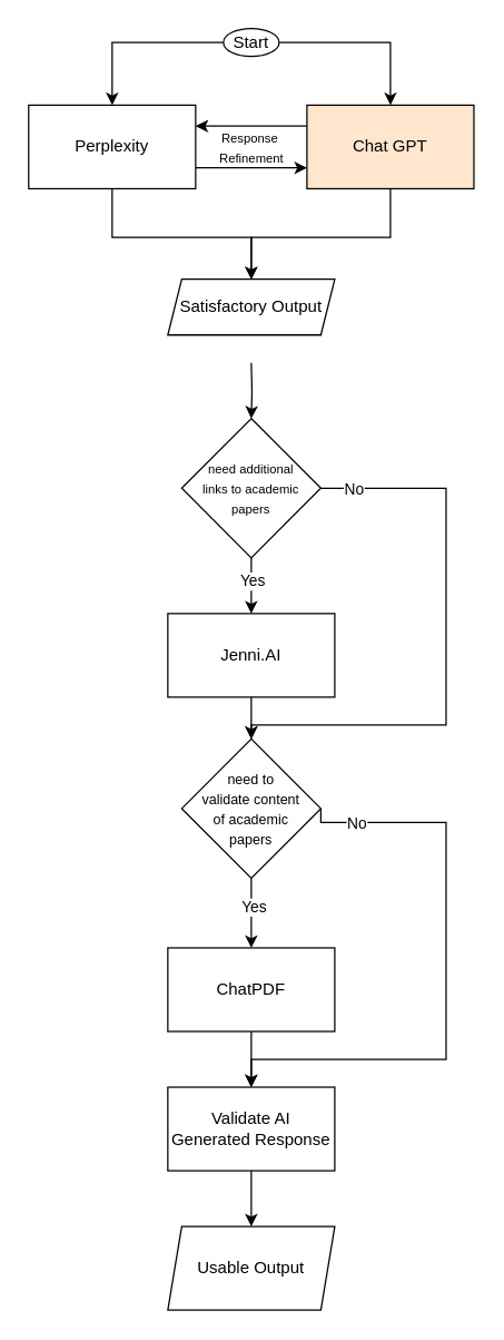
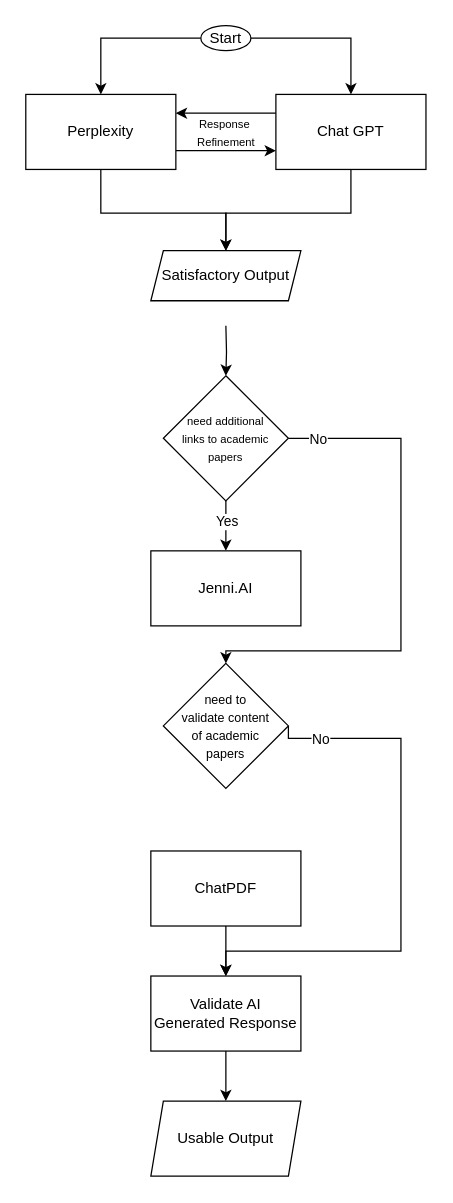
  <mxCell id="0" />
  <mxCell id="1" parent="0" />
  <mxCell id="2" value="" style="group" parent="1" vertex="1" connectable="0"><mxGeometry width="320" height="860" as="geometry" x="20" y="20" /></mxCell>
  <mxCell id="3" style="edgeStyle=orthogonalEdgeStyle;rounded=0;orthogonalLoop=1;jettySize=auto;html=1;entryX=0.5;entryY=0;entryDx=0;entryDy=0;" parent="2" target="22" edge="1"><mxGeometry relative="1" as="geometry"><mxPoint x="160" y="240" as="sourcePoint" /></mxGeometry></mxCell>
  <mxCell id="4" style="edgeStyle=orthogonalEdgeStyle;rounded=0;orthogonalLoop=1;jettySize=auto;html=1;entryX=0.5;entryY=0;entryDx=0;entryDy=0;" parent="2" source="6" target="9" edge="1"><mxGeometry relative="1" as="geometry" /></mxCell>
  <mxCell id="5" style="edgeStyle=orthogonalEdgeStyle;rounded=0;orthogonalLoop=1;jettySize=auto;html=1;" parent="2" source="6" target="11" edge="1"><mxGeometry relative="1" as="geometry" /></mxCell>
  <mxCell id="6" value="Start" style="ellipse;whiteSpace=wrap;html=1;" parent="2" vertex="1"><mxGeometry x="140" width="40" height="20" as="geometry" /></mxCell>
  <mxCell id="7" value="" style="group" parent="2" vertex="1" connectable="0"><mxGeometry y="55" width="320" height="60" as="geometry" /></mxCell>
  <mxCell id="8" style="edgeStyle=orthogonalEdgeStyle;rounded=0;orthogonalLoop=1;jettySize=auto;html=1;entryX=1;entryY=0.25;entryDx=0;entryDy=0;exitX=0;exitY=0.25;exitDx=0;exitDy=0;" parent="7" source="9" target="11" edge="1"><mxGeometry relative="1" as="geometry"><mxPoint x="180" y="-5" as="sourcePoint" /><Array as="points"><mxPoint x="180" y="15" /><mxPoint x="180" y="15" /></Array></mxGeometry></mxCell>
- <mxCell id="9" value="Chat GPT" style="whiteSpace=wrap;html=1;fillColor=#ffe6cc;" parent="7" vertex="1"><mxGeometry x="200" width="120" height="60" as="geometry" /></mxCell>
+ <mxCell id="9" value="Chat GPT" style="whiteSpace=wrap;html=1;" parent="7" vertex="1"><mxGeometry x="200" width="120" height="60" as="geometry" /></mxCell>
  <mxCell id="10" style="edgeStyle=orthogonalEdgeStyle;rounded=0;orthogonalLoop=1;jettySize=auto;html=1;exitX=1;exitY=0.75;exitDx=0;exitDy=0;entryX=0;entryY=0.75;entryDx=0;entryDy=0;" parent="7" source="11" target="9" edge="1"><mxGeometry relative="1" as="geometry"><mxPoint x="190" y="75" as="targetPoint" /><Array as="points"><mxPoint x="130" y="45" /><mxPoint x="130" y="45" /></Array></mxGeometry></mxCell>
  <mxCell id="11" value="Perplexity" style="whiteSpace=wrap;html=1;" parent="7" vertex="1"><mxGeometry width="120" height="60" as="geometry" /></mxCell>
  <mxCell id="12" value="&lt;font style=&quot;font-size: 9px;&quot;&gt;Response&amp;nbsp;&lt;/font&gt;&lt;div&gt;&lt;font style=&quot;font-size: 9px;&quot;&gt;Refinement&lt;/font&gt;&lt;/div&gt;" style="text;html=1;align=center;verticalAlign=middle;resizable=0;points=[];autosize=1;strokeColor=none;fillColor=none;rotation=0;" parent="7" vertex="1"><mxGeometry x="125" y="10" width="70" height="40" as="geometry" /></mxCell>
- <mxCell id="13" style="edgeStyle=orthogonalEdgeStyle;rounded=0;orthogonalLoop=1;jettySize=auto;html=1;entryX=0.5;entryY=0;entryDx=0;entryDy=0;" parent="2" source="17" target="29" edge="1"><mxGeometry relative="1" as="geometry" /></mxCell>
- <mxCell id="14" value="Yes" style="edgeLabel;html=1;align=center;verticalAlign=middle;resizable=0;points=[];" parent="13" vertex="1" connectable="0"><mxGeometry x="-0.22" y="1" relative="1" as="geometry"><mxPoint as="offset" /></mxGeometry></mxCell>
  <mxCell id="15" style="edgeStyle=orthogonalEdgeStyle;rounded=0;orthogonalLoop=1;jettySize=auto;html=1;entryX=0.5;entryY=0;entryDx=0;entryDy=0;exitX=1;exitY=0.5;exitDx=0;exitDy=0;" parent="2" source="17" target="30" edge="1"><mxGeometry relative="1" as="geometry"><mxPoint x="360" y="750" as="targetPoint" /><Array as="points"><mxPoint x="300" y="570" /><mxPoint x="300" y="740" /><mxPoint x="160" y="740" /></Array></mxGeometry></mxCell>
  <mxCell id="16" value="No" style="edgeLabel;html=1;align=center;verticalAlign=middle;resizable=0;points=[];" parent="15" vertex="1" connectable="0"><mxGeometry x="-0.894" y="-2" relative="1" as="geometry"><mxPoint x="12" y="-2" as="offset" /></mxGeometry></mxCell>
  <mxCell id="17" value="&lt;span style=&quot;font-size: 10px;&quot;&gt;need to&lt;/span&gt;&lt;div&gt;&lt;span style=&quot;font-size: 10px;&quot;&gt;validate content&lt;/span&gt;&lt;/div&gt;&lt;div&gt;&lt;span style=&quot;font-size: 10px;&quot;&gt;of academic&lt;/span&gt;&lt;/div&gt;&lt;div&gt;&lt;span style=&quot;font-size: 10px;&quot;&gt;papers&lt;/span&gt;&lt;/div&gt;" style="rhombus;whiteSpace=wrap;html=1;" parent="2" vertex="1"><mxGeometry x="110" y="510" width="100" height="100" as="geometry" /></mxCell>
  <mxCell id="18" style="edgeStyle=orthogonalEdgeStyle;rounded=0;orthogonalLoop=1;jettySize=auto;html=1;entryX=0.5;entryY=0;entryDx=0;entryDy=0;" parent="2" source="22" target="24" edge="1"><mxGeometry relative="1" as="geometry" /></mxCell>
  <mxCell id="19" value="Yes" style="edgeLabel;html=1;align=center;verticalAlign=middle;resizable=0;points=[];" parent="18" vertex="1" connectable="0"><mxGeometry x="-0.2" relative="1" as="geometry"><mxPoint as="offset" /></mxGeometry></mxCell>
  <mxCell id="20" style="edgeStyle=orthogonalEdgeStyle;rounded=0;orthogonalLoop=1;jettySize=auto;html=1;entryX=0.5;entryY=0;entryDx=0;entryDy=0;exitX=1;exitY=0.5;exitDx=0;exitDy=0;" parent="2" source="22" target="17" edge="1"><mxGeometry relative="1" as="geometry"><mxPoint x="360" y="750" as="targetPoint" /><Array as="points"><mxPoint x="300" y="330" /><mxPoint x="300" y="500" /><mxPoint x="160" y="500" /></Array></mxGeometry></mxCell>
  <mxCell id="21" value="No" style="edgeLabel;html=1;align=center;verticalAlign=middle;resizable=0;points=[];" parent="20" vertex="1" connectable="0"><mxGeometry x="-0.917" relative="1" as="geometry"><mxPoint x="6" as="offset" /></mxGeometry></mxCell>
  <mxCell id="22" value="&lt;font style=&quot;font-size: 9px;&quot;&gt;need additional&lt;/font&gt;&lt;div&gt;&lt;font style=&quot;font-size: 9px;&quot;&gt;links to academic papers&lt;/font&gt;&lt;/div&gt;" style="rhombus;whiteSpace=wrap;html=1;" parent="2" vertex="1"><mxGeometry x="110" y="280" width="100" height="100" as="geometry" /></mxCell>
- <mxCell id="23" style="edgeStyle=orthogonalEdgeStyle;rounded=0;orthogonalLoop=1;jettySize=auto;html=1;entryX=0.5;entryY=0;entryDx=0;entryDy=0;" parent="2" source="24" target="17" edge="1"><mxGeometry relative="1" as="geometry" /></mxCell>
  <mxCell id="24" value="Jenni.AI" style="whiteSpace=wrap;html=1;" parent="2" vertex="1"><mxGeometry x="100" y="420" width="120" height="60" as="geometry" /></mxCell>
  <mxCell id="25" value="Satisfactory Output" style="shape=parallelogram;perimeter=parallelogramPerimeter;whiteSpace=wrap;html=1;fixedSize=1;size=10;" parent="2" vertex="1"><mxGeometry x="100" y="180" width="120" height="40" as="geometry" /></mxCell>
  <mxCell id="26" style="edgeStyle=orthogonalEdgeStyle;rounded=0;orthogonalLoop=1;jettySize=auto;html=1;entryX=0.5;entryY=0;entryDx=0;entryDy=0;" parent="2" source="9" target="25" edge="1"><mxGeometry relative="1" as="geometry"><Array as="points"><mxPoint x="260" y="150" /><mxPoint x="160" y="150" /></Array></mxGeometry></mxCell>
  <mxCell id="27" style="edgeStyle=orthogonalEdgeStyle;rounded=0;orthogonalLoop=1;jettySize=auto;html=1;entryX=0.5;entryY=0;entryDx=0;entryDy=0;" parent="2" source="11" target="25" edge="1"><mxGeometry relative="1" as="geometry"><Array as="points"><mxPoint x="60" y="150" /><mxPoint x="160" y="150" /></Array></mxGeometry></mxCell>
  <mxCell id="28" style="edgeStyle=orthogonalEdgeStyle;rounded=0;orthogonalLoop=1;jettySize=auto;html=1;entryX=0.5;entryY=0;entryDx=0;entryDy=0;" parent="2" source="29" target="30" edge="1"><mxGeometry relative="1" as="geometry"><mxPoint x="160" y="740" as="targetPoint" /></mxGeometry></mxCell>
  <mxCell id="29" value="ChatPDF" style="whiteSpace=wrap;html=1;" parent="2" vertex="1"><mxGeometry x="100" y="660" width="120" height="60" as="geometry" /></mxCell>
  <mxCell id="30" value="Validate AI&lt;div&gt;Generated Response&lt;/div&gt;" style="whiteSpace=wrap;html=1;" parent="2" vertex="1"><mxGeometry x="100" y="760" width="120" height="60" as="geometry" /></mxCell>
  <mxCell id="31" value="Usable Output" style="shape=parallelogram;perimeter=parallelogramPerimeter;whiteSpace=wrap;html=1;fixedSize=1;size=10;" parent="1" vertex="1"><mxGeometry x="120" y="880" width="120" height="60" as="geometry" /></mxCell>
  <mxCell id="32" style="edgeStyle=orthogonalEdgeStyle;rounded=0;orthogonalLoop=1;jettySize=auto;html=1;entryX=0.5;entryY=0;entryDx=0;entryDy=0;" parent="1" source="30" target="31" edge="1"><mxGeometry relative="1" as="geometry" /></mxCell>
